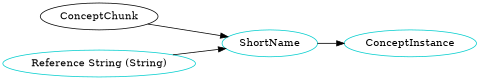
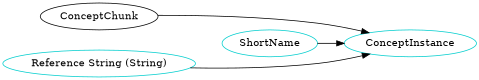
  digraph {
    rankdir=LR
    node [color=cyan3 shape=oval]
    n1 [label=ConceptInstance]
    ConceptChunk [color="" shape=""]
    n3 [label="Reference String (String)"]
    n4 [label=ShortName]
-   ConceptChunk -> n4
-   n3 -> n4
+   ConceptChunk -> n1
+   n3 -> n1
    n4 -> n1
  }
